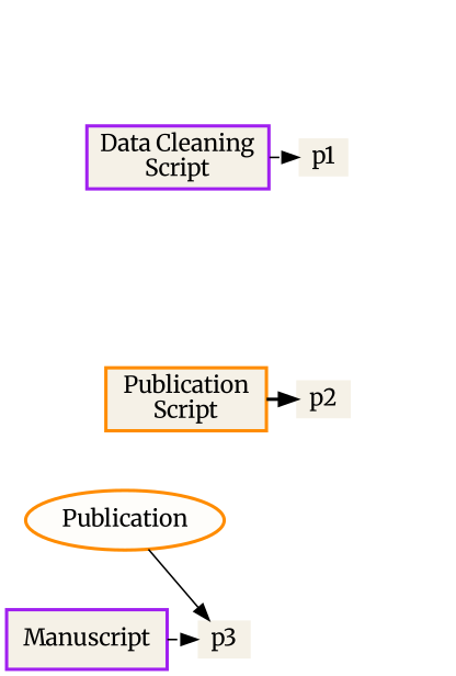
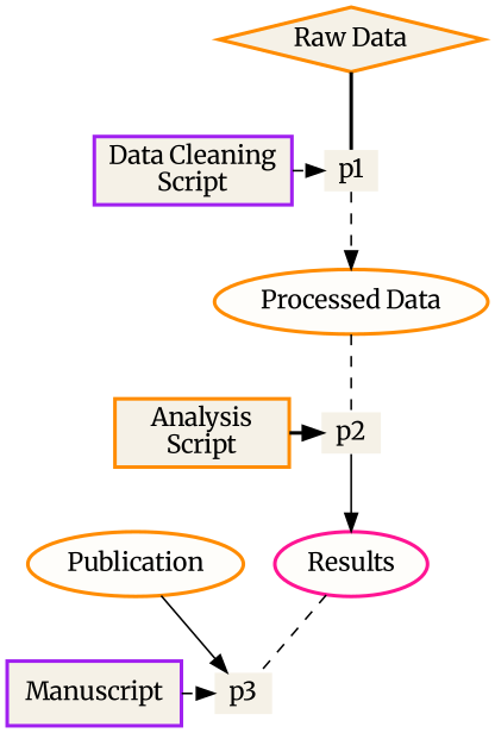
  digraph {
    fontname=Merriweather
    node [color=darkorange fillcolor="#f5f1e7" fontname=Merriweather penwidth=2 shape=box style=filled]
    edge [fontname=Merriweather style=dashed]
    n1 [color=purple label="Data Cleaning\nScript" width=1.35]
    p1 [height=0 shape=none width=0]
-   n3 [label="Publication\nScript" width=1.35]
+   n3 [label="Analysis\nScript" width=1.35]
    p2 [color=purple height=0 shape=none width=0]
    n5 [color=purple label=Manuscript width=1.35]
    p3 [color=purple height=0 shape=none width=0]
+   n7 [fillcolor="#fefdfa" label="Processed Data" shape=ellipse]
+   n8 [color=deeppink fillcolor="#fefdfa" label=Results shape=ellipse]
    n9 [fillcolor="#fefdfa" label=Publication shape=ellipse]
+   n10 [label="Raw Data" shape=diamond width=1.35]
    subgraph sub_1 {
      rank=same
      n1
      p1
    }
    subgraph sub_2 {
      rank=same
      n3
      p2
    }
    subgraph sub_3 {
      rank=same
      n5
      p3
    }
    n1 -> p1
+   p1 -> n7
    n3 -> p2 [style=bold]
+   p2 -> n8 [style=solid]
    n5 -> p3
+   n7 -> p2 [arrowhead=none]
+   n8 -> p3 [arrowhead=none]
    n9 -> p3 [style=solid]
+   n10 -> p1 [arrowhead=none style=bold]
  }
